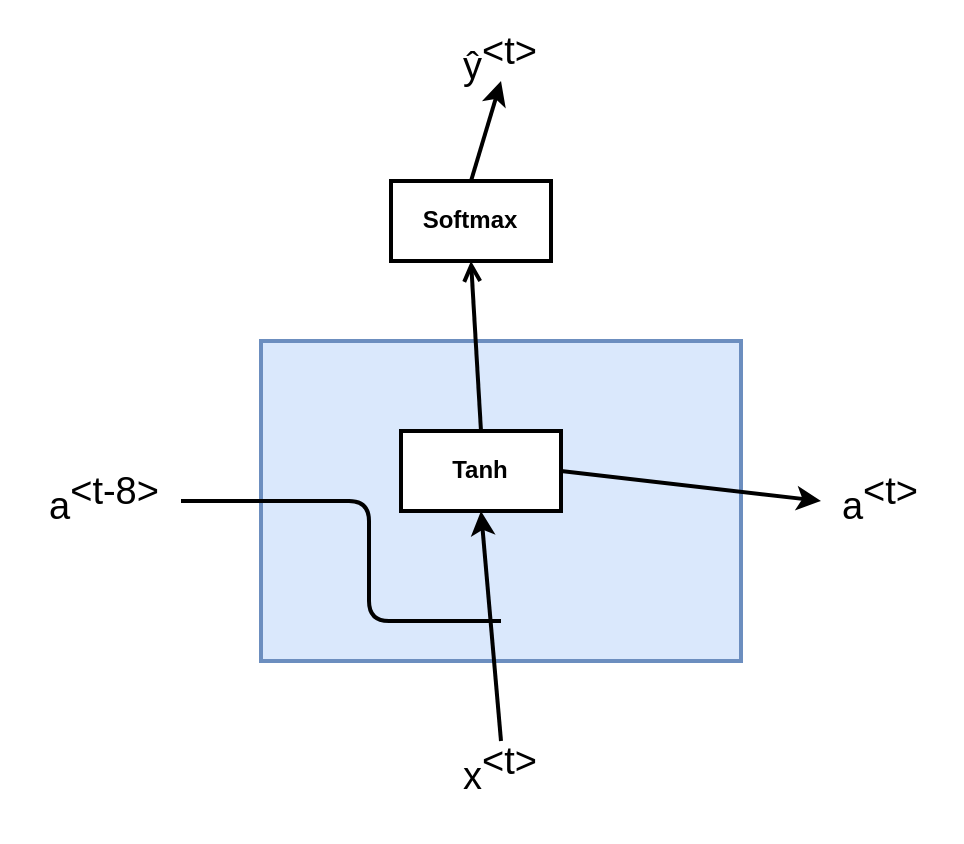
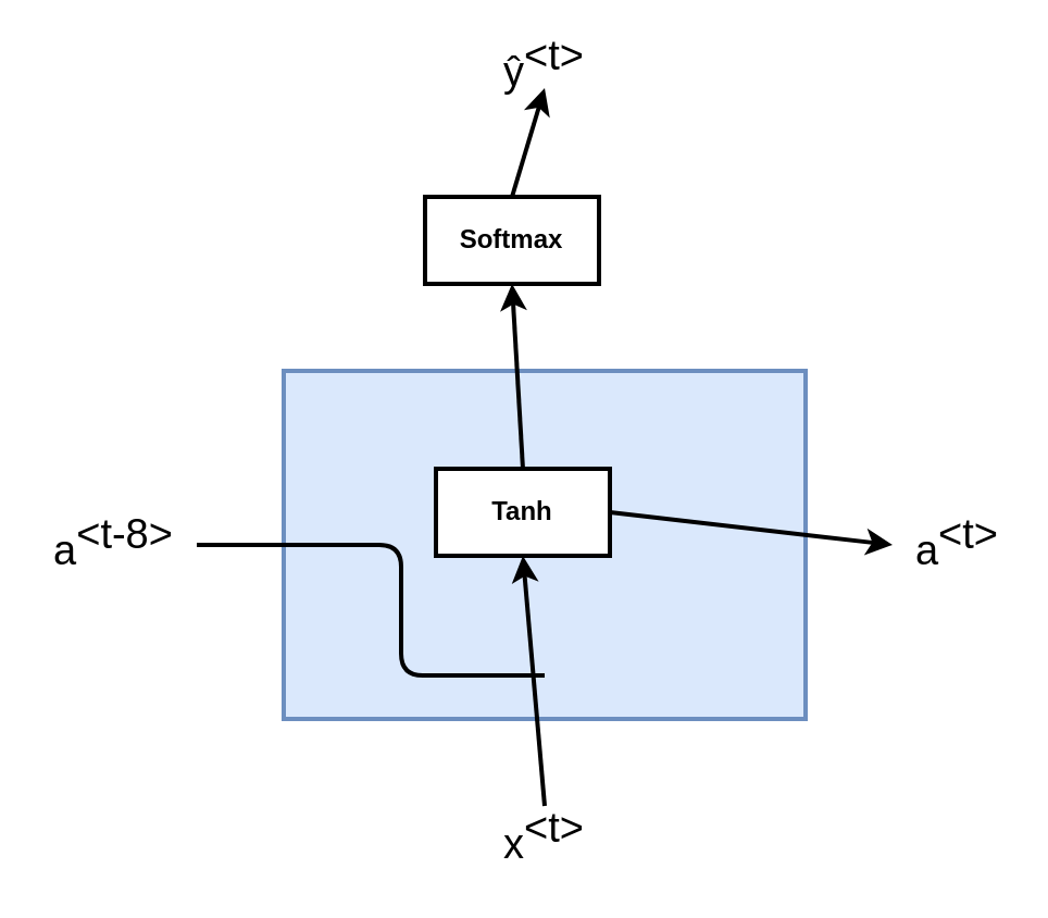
  <mxCell id="0" />
  <mxCell id="1" parent="0" />
  <mxCell id="2" value="" style="rounded=0;whiteSpace=wrap;html=1;connectable=0;fillColor=#dae8fc;strokeColor=#6c8ebf;strokeWidth=2;" parent="1" vertex="1"><mxGeometry x="130" y="170" width="240" height="160" as="geometry" /></mxCell>
  <mxCell id="3" value="Tanh" style="rounded=0;whiteSpace=wrap;html=1;strokeWidth=2;fontStyle=1" parent="1" vertex="1"><mxGeometry x="200" y="215" width="80" height="40" as="geometry" /></mxCell>
  <mxCell id="4" value="" style="endArrow=none;html=1;strokeWidth=2;" parent="1" edge="1"><mxGeometry width="50" height="50" relative="1" as="geometry"><mxPoint x="90" y="250" as="sourcePoint" /><mxPoint x="250" y="310" as="targetPoint" /><Array as="points"><mxPoint x="184" y="250" /><mxPoint x="184" y="310" /></Array></mxGeometry></mxCell>
  <mxCell id="5" value="a&lt;sup style=&quot;font-size: 19px;&quot;&gt;&amp;lt;t-8&amp;gt;&lt;/sup&gt;" style="text;html=1;strokeColor=none;fillColor=none;align=center;verticalAlign=middle;whiteSpace=wrap;rounded=0;fontSize=19;" parent="1" vertex="1"><mxGeometry x="20" y="240" width="64" height="20" as="geometry" /></mxCell>
  <mxCell id="6" value="x&lt;sup style=&quot;font-size: 19px&quot;&gt;&amp;lt;t&amp;gt;&lt;/sup&gt;" style="text;html=1;strokeColor=none;fillColor=none;align=center;verticalAlign=middle;whiteSpace=wrap;rounded=0;fontSize=19;" parent="1" vertex="1"><mxGeometry x="210" y="370" width="80" height="30" as="geometry" /></mxCell>
  <mxCell id="7" value="a&lt;sup style=&quot;font-size: 19px;&quot;&gt;&amp;lt;t&amp;gt;&lt;/sup&gt;" style="text;html=1;strokeColor=none;fillColor=none;align=center;verticalAlign=middle;whiteSpace=wrap;rounded=0;fontSize=19;" parent="1" vertex="1"><mxGeometry x="420" y="240" width="40" height="20" as="geometry" /></mxCell>
  <mxCell id="8" value="ŷ&lt;sup style=&quot;font-size: 19px;&quot;&gt;&amp;lt;t&amp;gt;&lt;/sup&gt;" style="text;html=1;strokeColor=none;fillColor=none;align=center;verticalAlign=middle;whiteSpace=wrap;rounded=0;fontSize=19;" parent="1" vertex="1"><mxGeometry x="230" y="20" width="40" height="20" as="geometry" /></mxCell>
  <mxCell id="9" value="Softmax" style="rounded=0;whiteSpace=wrap;html=1;strokeWidth=2;fontStyle=1" parent="1" vertex="1"><mxGeometry x="195" y="90" width="80" height="40" as="geometry" /></mxCell>
  <mxCell id="10" value="" style="endArrow=classic;html=1;fontSize=19;exitX=1;exitY=0.5;exitDx=0;exitDy=0;strokeWidth=2;" parent="1" source="3" edge="1"><mxGeometry width="50" height="50" relative="1" as="geometry"><mxPoint x="460" y="380" as="sourcePoint" /><mxPoint x="410" y="250" as="targetPoint" /></mxGeometry></mxCell>
- <mxCell id="11" value="" style="endArrow=open;html=1;fontSize=19;exitX=0.5;exitY=0;exitDx=0;exitDy=0;entryX=0.5;entryY=1;entryDx=0;entryDy=0;strokeWidth=2;" parent="1" source="3" target="9" edge="1"><mxGeometry width="50" height="50" relative="1" as="geometry"><mxPoint x="314" y="260" as="sourcePoint" /><mxPoint x="530" y="260" as="targetPoint" /></mxGeometry></mxCell>
+ <mxCell id="11" value="" style="endArrow=classic;html=1;fontSize=19;exitX=0.5;exitY=0;exitDx=0;exitDy=0;entryX=0.5;entryY=1;entryDx=0;entryDy=0;strokeWidth=2;" parent="1" source="3" target="9" edge="1"><mxGeometry width="50" height="50" relative="1" as="geometry"><mxPoint x="314" y="260" as="sourcePoint" /><mxPoint x="530" y="260" as="targetPoint" /></mxGeometry></mxCell>
  <mxCell id="12" style="edgeStyle=orthogonalEdgeStyle;rounded=0;orthogonalLoop=1;jettySize=auto;html=1;exitX=0.5;exitY=1;exitDx=0;exitDy=0;fontSize=19;" parent="1" source="3" target="3" edge="1"><mxGeometry relative="1" as="geometry" /></mxCell>
  <mxCell id="13" value="" style="endArrow=classic;html=1;fontSize=19;entryX=0.5;entryY=1;entryDx=0;entryDy=0;strokeWidth=2;" parent="1" target="3" edge="1"><mxGeometry width="50" height="50" relative="1" as="geometry"><mxPoint x="250" y="370" as="sourcePoint" /><mxPoint x="250" y="280" as="targetPoint" /></mxGeometry></mxCell>
  <mxCell id="14" value="" style="endArrow=classic;html=1;fontSize=19;exitX=0.5;exitY=0;exitDx=0;exitDy=0;entryX=0.5;entryY=1;entryDx=0;entryDy=0;strokeWidth=2;" parent="1" source="9" edge="1"><mxGeometry width="50" height="50" relative="1" as="geometry"><mxPoint x="250" y="120" as="sourcePoint" /><mxPoint x="250" y="40" as="targetPoint" /></mxGeometry></mxCell>
